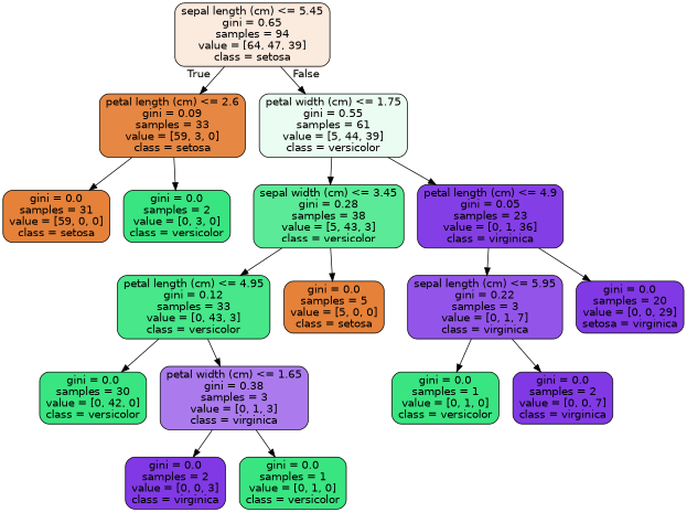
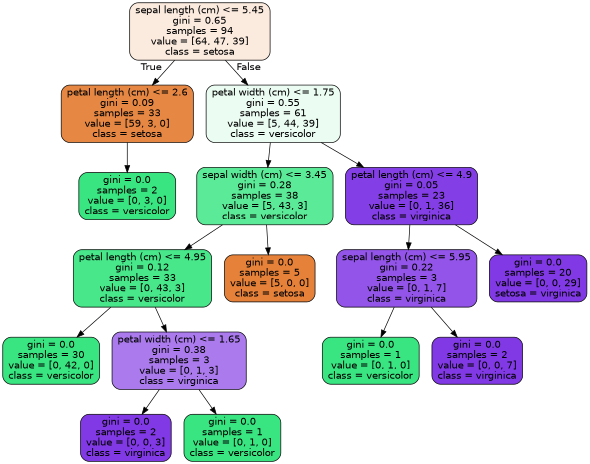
  digraph {
    node [color=black fillcolor="#39e581" fontname=helvetica shape=box style="filled, rounded"]
    edge [fontname=helvetica]
    n1 [fillcolor="#fbeade" label="sepal length (cm) <= 5.45\ngini = 0.65\nsamples = 94\nvalue = [64, 47, 39]\nclass = setosa"]
    n2 [fillcolor="#e68743" label="petal length (cm) <= 2.6\ngini = 0.09\nsamples = 33\nvalue = [59, 3, 0]\nclass = setosa"]
    n3 [fillcolor="#ebfcf2" label="petal width (cm) <= 1.75\ngini = 0.55\nsamples = 61\nvalue = [5, 44, 39]\nclass = versicolor"]
-   n4 [fillcolor="#e58139" label="gini = 0.0\nsamples = 31\nvalue = [59, 0, 0]\nclass = setosa"]
    n5 [label="gini = 0.0\nsamples = 2\nvalue = [0, 3, 0]\nclass = versicolor"]
    n6 [fillcolor="#5bea97" label="sepal width (cm) <= 3.45\ngini = 0.28\nsamples = 38\nvalue = [5, 43, 3]\nclass = versicolor"]
    n7 [fillcolor="#843ee6" label="petal length (cm) <= 4.9\ngini = 0.05\nsamples = 23\nvalue = [0, 1, 36]\nclass = virginica"]
    n8 [fillcolor="#47e78a" label="petal length (cm) <= 4.95\ngini = 0.12\nsamples = 33\nvalue = [0, 43, 3]\nclass = versicolor"]
    n9 [fillcolor="#e58139" label="gini = 0.0\nsamples = 5\nvalue = [5, 0, 0]\nclass = setosa"]
    n10 [fillcolor="#9355e9" label="sepal length (cm) <= 5.95\ngini = 0.22\nsamples = 3\nvalue = [0, 1, 7]\nclass = virginica"]
    n11 [fillcolor="#8139e5" label="gini = 0.0\nsamples = 20\nvalue = [0, 0, 29]\nsetosa = virginica"]
    n12 [label="gini = 0.0\nsamples = 30\nvalue = [0, 42, 0]\nclass = versicolor"]
    n13 [fillcolor="#ab7bee" label="petal width (cm) <= 1.65\ngini = 0.38\nsamples = 3\nvalue = [0, 1, 3]\nclass = virginica"]
    n14 [fillcolor="#8139e5" label="gini = 0.0\nsamples = 2\nvalue = [0, 0, 3]\nclass = virginica"]
    n15 [label="gini = 0.0\nsamples = 1\nvalue = [0, 1, 0]\nclass = versicolor"]
    n16 [label="gini = 0.0\nsamples = 1\nvalue = [0, 1, 0]\nclass = versicolor"]
    n17 [fillcolor="#8139e5" label="gini = 0.0\nsamples = 2\nvalue = [0, 0, 7]\nclass = virginica"]
    n1 -> n2 [headlabel=True labelangle=45 labeldistance=2.5]
    n1 -> n3 [headlabel=False labelangle=-45 labeldistance=2.5]
-   n2 -> n4
    n2 -> n5
    n3 -> n6
    n3 -> n7
    n6 -> n8
    n6 -> n9
    n7 -> n10
    n7 -> n11
    n8 -> n12
    n8 -> n13
    n10 -> n16
    n10 -> n17
    n13 -> n14
    n13 -> n15
  }
